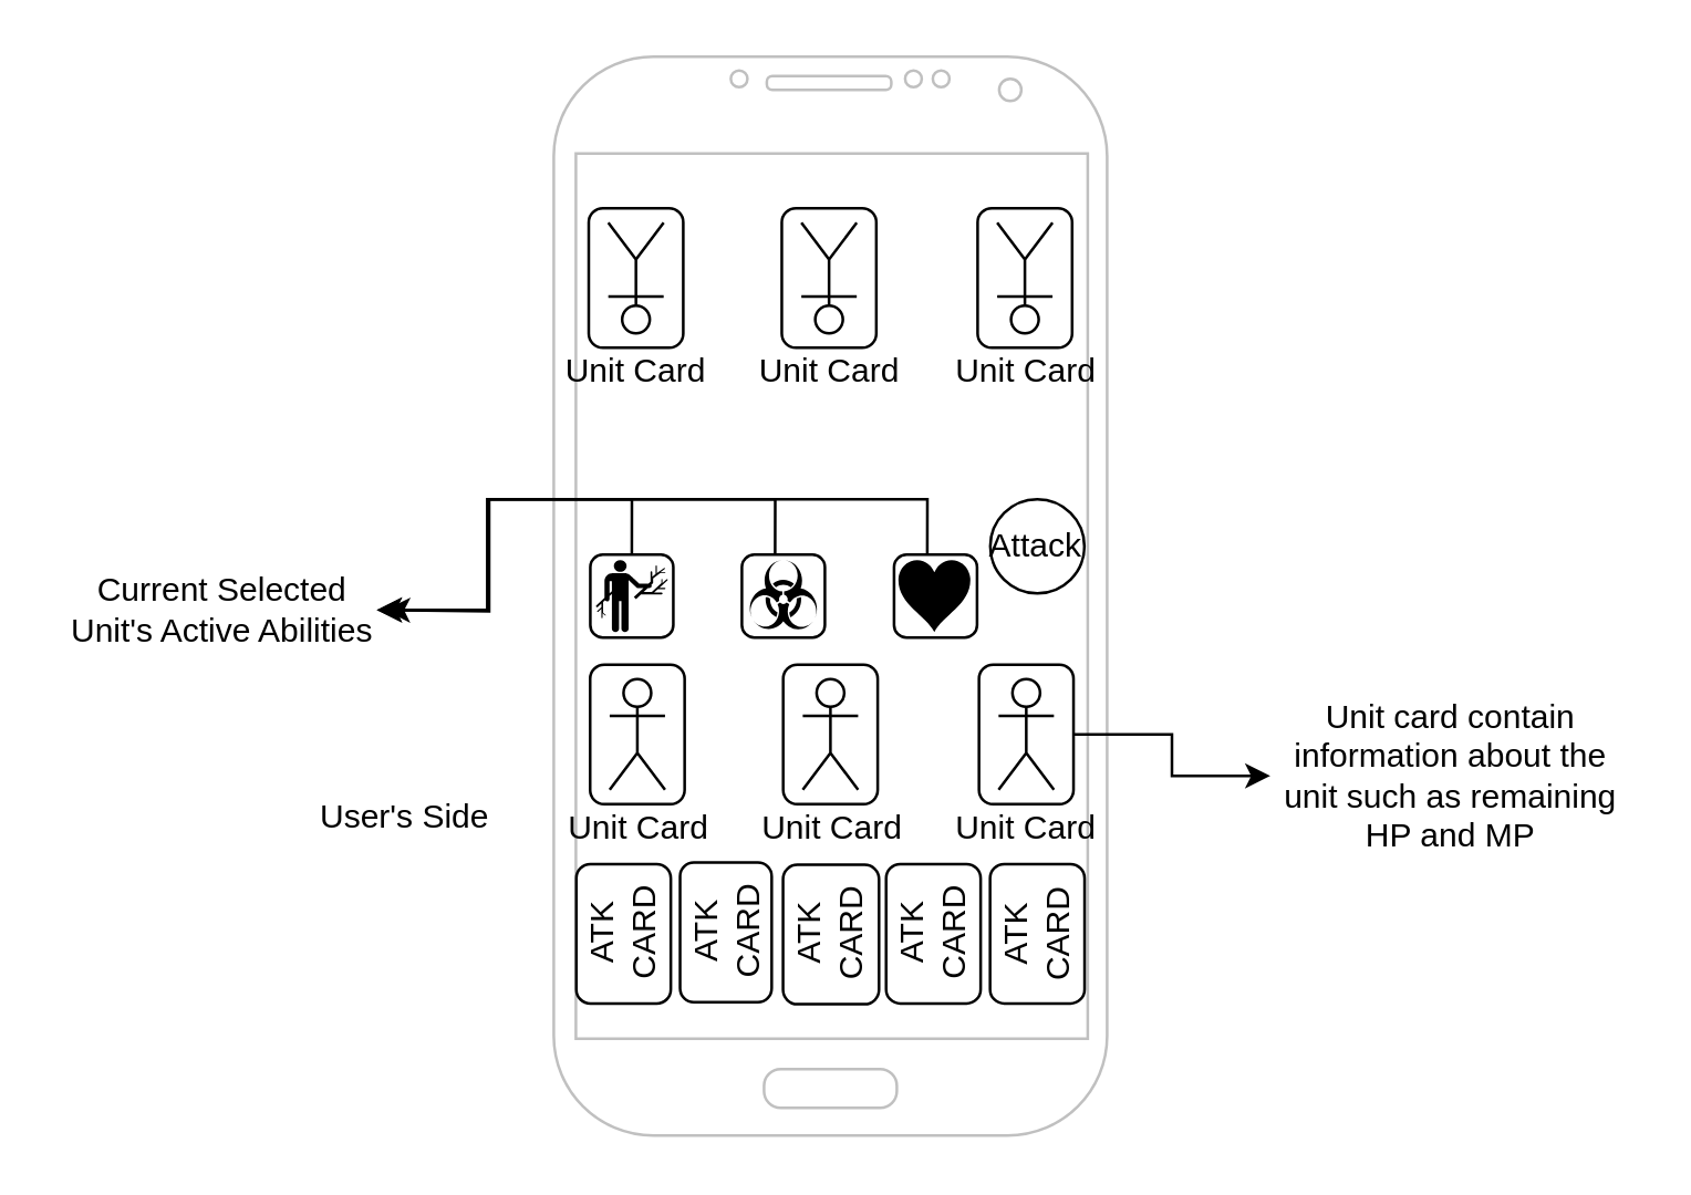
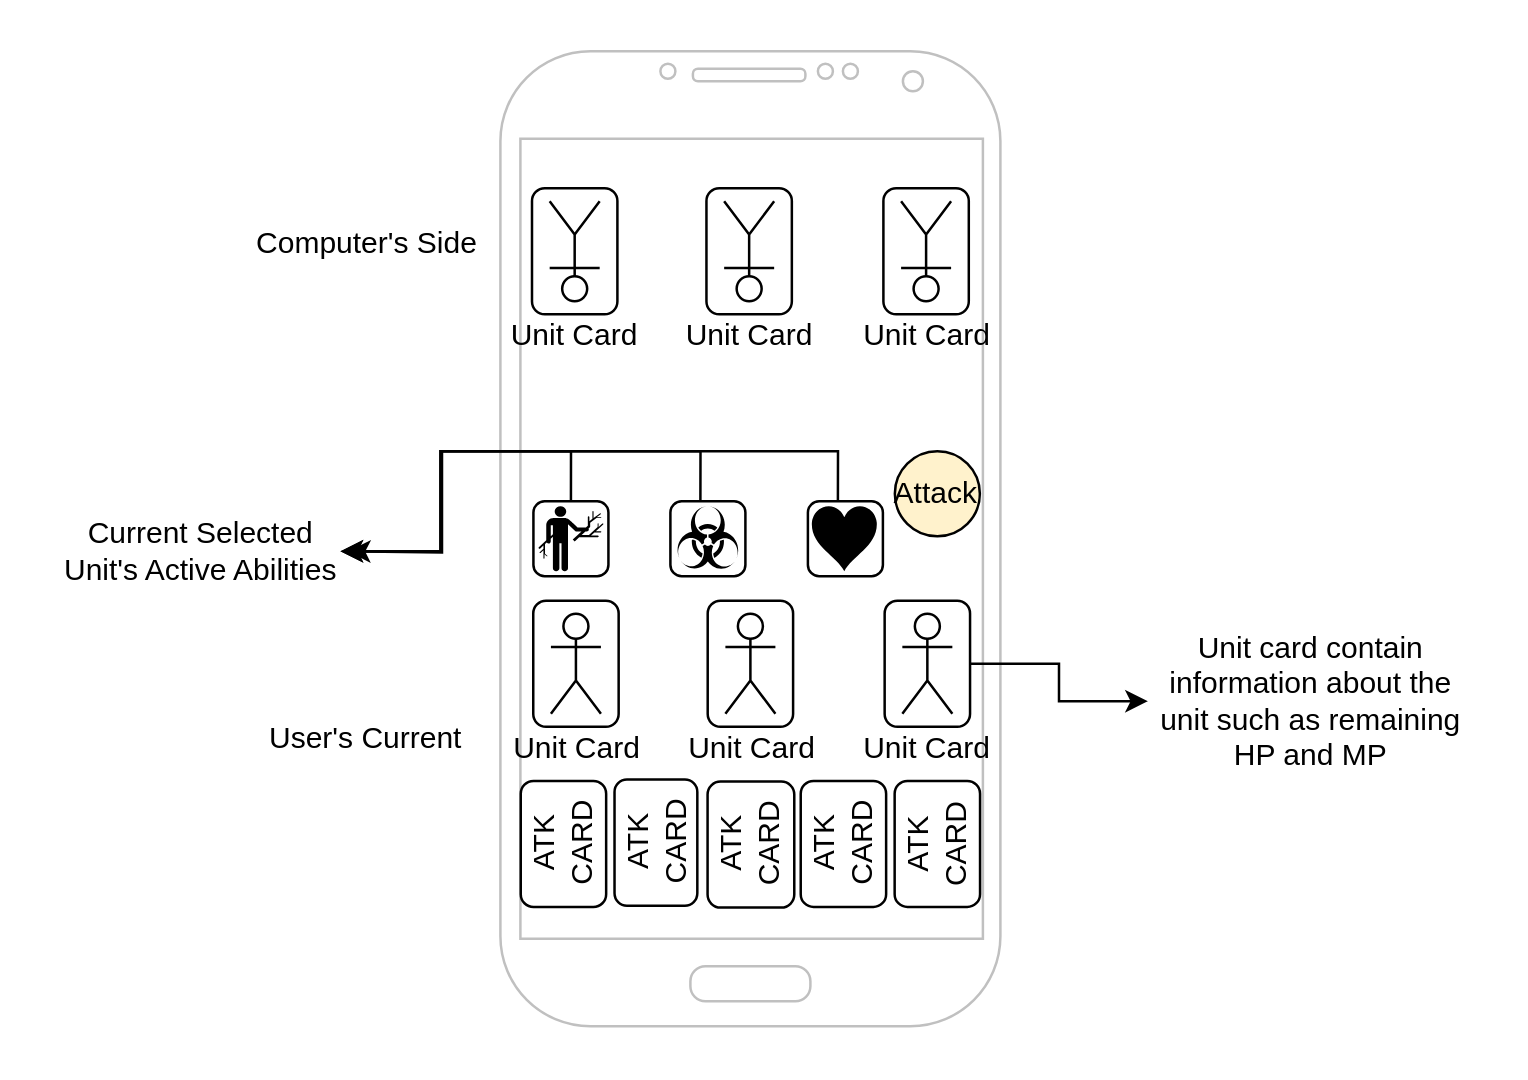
  <mxCell id="0" />
  <mxCell id="1" parent="0" />
  <mxCell id="2" value="" style="verticalLabelPosition=bottom;verticalAlign=top;html=1;shadow=0;dashed=0;strokeWidth=1;shape=mxgraph.android.phone2;strokeColor=#c0c0c0;" parent="1" vertex="1"><mxGeometry x="199.56" y="20" width="200" height="390" as="geometry" /></mxCell>
  <mxCell id="3" value="&lt;div&gt;ATK&lt;/div&gt;&lt;div&gt;CARD&lt;br&gt;&lt;/div&gt;" style="rounded=1;whiteSpace=wrap;html=1;rotation=-90;" parent="1" vertex="1"><mxGeometry x="274.56" y="320" width="50.43" height="34.68" as="geometry" /></mxCell>
  <mxCell id="4" value="ATK&lt;br&gt;CARD" style="rounded=1;whiteSpace=wrap;html=1;rotation=-90;" parent="1" vertex="1"><mxGeometry x="311.56" y="320" width="50.43" height="34.16" as="geometry" /></mxCell>
  <mxCell id="5" value="&lt;div&gt;ATK&lt;/div&gt;&lt;div&gt;CARD&lt;/div&gt;" style="rounded=1;whiteSpace=wrap;html=1;rotation=-90;" parent="1" vertex="1"><mxGeometry x="349.13" y="320" width="50.43" height="34.16" as="geometry" /></mxCell>
  <mxCell id="6" value="&lt;div&gt;ATK&lt;/div&gt;&lt;div&gt;CARD&lt;br&gt;&lt;/div&gt;" style="rounded=1;whiteSpace=wrap;html=1;rotation=-90;" parent="1" vertex="1"><mxGeometry x="199.56" y="320" width="50.43" height="34.16" as="geometry" /></mxCell>
  <mxCell id="7" value="&lt;div&gt;ATK&lt;/div&gt;&lt;div&gt;CARD&lt;br&gt;&lt;/div&gt;" style="rounded=1;whiteSpace=wrap;html=1;rotation=-90;" parent="1" vertex="1"><mxGeometry x="236.56" y="320" width="50.43" height="33.12" as="geometry" /></mxCell>
  <mxCell id="8" value="" style="rounded=1;whiteSpace=wrap;html=1;rotation=-90;" parent="1" vertex="1"><mxGeometry x="204.56" y="247.92" width="50.43" height="34.16" as="geometry" /></mxCell>
  <mxCell id="9" value="" style="rounded=1;whiteSpace=wrap;html=1;rotation=-90;" parent="1" vertex="1"><mxGeometry x="274.35" y="247.92" width="50.43" height="34.16" as="geometry" /></mxCell>
  <mxCell id="10" style="edgeStyle=orthogonalEdgeStyle;rounded=0;orthogonalLoop=1;jettySize=auto;html=1;exitX=0.5;exitY=1;exitDx=0;exitDy=0;entryX=0;entryY=0.5;entryDx=0;entryDy=0;" edge="1" parent="1" source="11" target="34"><mxGeometry relative="1" as="geometry" /></mxCell>
  <mxCell id="11" value="" style="rounded=1;whiteSpace=wrap;html=1;rotation=-90;" parent="1" vertex="1"><mxGeometry x="345.13" y="247.92" width="50.43" height="34.16" as="geometry" /></mxCell>
  <mxCell id="12" value="Unit Card" style="shape=umlActor;verticalLabelPosition=bottom;verticalAlign=top;html=1;outlineConnect=0;" parent="1" vertex="1"><mxGeometry x="289.56" y="245" width="20" height="40" as="geometry" /></mxCell>
  <mxCell id="13" value="Unit Card" style="shape=umlActor;verticalLabelPosition=bottom;verticalAlign=top;html=1;outlineConnect=0;" parent="1" vertex="1"><mxGeometry x="360.34" y="245" width="20" height="40" as="geometry" /></mxCell>
  <mxCell id="14" value="Unit Card" style="shape=umlActor;verticalLabelPosition=bottom;verticalAlign=top;html=1;outlineConnect=0;" parent="1" vertex="1"><mxGeometry x="219.77" y="245" width="20" height="40" as="geometry" /></mxCell>
- <mxCell id="15" value="Attack" style="ellipse;whiteSpace=wrap;html=1;aspect=fixed;" parent="1" vertex="1"><mxGeometry x="357.34" y="180" width="34" height="34" as="geometry" /></mxCell>
+ <mxCell id="15" value="Attack" style="ellipse;whiteSpace=wrap;html=1;aspect=fixed;fillColor=#fff2cc;" parent="1" vertex="1"><mxGeometry x="357.34" y="180" width="34" height="34" as="geometry" /></mxCell>
  <mxCell id="16" style="edgeStyle=orthogonalEdgeStyle;rounded=0;orthogonalLoop=1;jettySize=auto;html=1;exitX=0.5;exitY=0;exitDx=0;exitDy=0;entryX=1;entryY=0.5;entryDx=0;entryDy=0;" parent="1" source="17" edge="1"><mxGeometry relative="1" as="geometry"><mxPoint x="138.56" y="220" as="targetPoint" /></mxGeometry></mxCell>
  <mxCell id="17" value="" style="rounded=1;whiteSpace=wrap;html=1;" parent="1" vertex="1"><mxGeometry x="212.77" y="200" width="30" height="30" as="geometry" /></mxCell>
  <mxCell id="18" style="edgeStyle=orthogonalEdgeStyle;rounded=0;orthogonalLoop=1;jettySize=auto;html=1;exitX=0.5;exitY=0;exitDx=0;exitDy=0;entryX=1;entryY=0.5;entryDx=0;entryDy=0;" parent="1" edge="1"><mxGeometry relative="1" as="geometry"><mxPoint x="279.56" y="200" as="sourcePoint" /><mxPoint x="135.56" y="220" as="targetPoint" /><Array as="points"><mxPoint x="279.56" y="180" /><mxPoint x="175.56" y="180" /><mxPoint x="175.56" y="220" /></Array></mxGeometry></mxCell>
  <mxCell id="19" value="" style="rounded=1;whiteSpace=wrap;html=1;" parent="1" vertex="1"><mxGeometry x="267.56" y="200" width="30" height="30" as="geometry" /></mxCell>
  <mxCell id="20" style="edgeStyle=orthogonalEdgeStyle;rounded=0;orthogonalLoop=1;jettySize=auto;html=1;exitX=0.5;exitY=0;exitDx=0;exitDy=0;entryX=1;entryY=0.5;entryDx=0;entryDy=0;" parent="1" edge="1"><mxGeometry relative="1" as="geometry"><mxPoint x="334.56" y="200" as="sourcePoint" /><mxPoint x="135.56" y="220" as="targetPoint" /><Array as="points"><mxPoint x="334.56" y="180" /><mxPoint x="175.56" y="180" /><mxPoint x="175.56" y="220" /></Array></mxGeometry></mxCell>
  <mxCell id="21" value="" style="rounded=1;whiteSpace=wrap;html=1;" parent="1" vertex="1"><mxGeometry x="322.56" y="200" width="30" height="30" as="geometry" /></mxCell>
  <mxCell id="22" value="" style="shape=mxgraph.signs.healthcare.heart_2;html=1;pointerEvents=1;fillColor=#000000;strokeColor=none;verticalLabelPosition=bottom;verticalAlign=top;align=center;" parent="1" vertex="1"><mxGeometry x="324.13" y="202" width="26" height="26" as="geometry" /></mxCell>
  <mxCell id="23" value="" style="shape=mxgraph.signs.safety.biohazard;html=1;pointerEvents=1;fillColor=#000000;strokeColor=none;verticalLabelPosition=bottom;verticalAlign=top;align=center;" parent="1" vertex="1"><mxGeometry x="269.56" y="202" width="26" height="26" as="geometry" /></mxCell>
  <mxCell id="24" value="" style="shape=mxgraph.signs.sports.wood_gathering;html=1;pointerEvents=1;fillColor=#000000;strokeColor=none;verticalLabelPosition=bottom;verticalAlign=top;align=center;" parent="1" vertex="1"><mxGeometry x="214.77" y="202" width="26" height="26" as="geometry" /></mxCell>
+ <mxCell id="25" value="Computer's Side" style="text;html=1;strokeColor=none;fillColor=none;align=center;verticalAlign=middle;whiteSpace=wrap;rounded=0;" parent="1" vertex="1"><mxGeometry x="98.56" y="77.08" width="94.89" height="40" as="geometry" /></mxCell>
  <mxCell id="26" value="" style="rounded=1;whiteSpace=wrap;html=1;rotation=-90;" parent="1" vertex="1"><mxGeometry x="204.06" y="82.92" width="50.43" height="34.16" as="geometry" /></mxCell>
  <mxCell id="27" value="" style="rounded=1;whiteSpace=wrap;html=1;rotation=-90;" parent="1" vertex="1"><mxGeometry x="273.85" y="82.92" width="50.43" height="34.16" as="geometry" /></mxCell>
  <mxCell id="28" value="" style="rounded=1;whiteSpace=wrap;html=1;rotation=-90;" parent="1" vertex="1"><mxGeometry x="344.63" y="82.92" width="50.43" height="34.16" as="geometry" /></mxCell>
  <mxCell id="29" value="Unit Card" style="shape=umlActor;verticalLabelPosition=bottom;verticalAlign=top;html=1;outlineConnect=0;direction=west;" parent="1" vertex="1"><mxGeometry x="289.06" y="80" width="20" height="40" as="geometry" /></mxCell>
  <mxCell id="30" value="Unit Card" style="shape=umlActor;verticalLabelPosition=bottom;verticalAlign=top;html=1;outlineConnect=0;direction=west;" parent="1" vertex="1"><mxGeometry x="359.84" y="80" width="20" height="40" as="geometry" /></mxCell>
  <mxCell id="31" value="Unit Card" style="shape=umlActor;verticalLabelPosition=bottom;verticalAlign=top;html=1;outlineConnect=0;direction=west;" parent="1" vertex="1"><mxGeometry x="219.27" y="80" width="20" height="40" as="geometry" /></mxCell>
- <mxCell id="32" value="User's Side" style="text;html=1;strokeColor=none;fillColor=none;align=center;verticalAlign=middle;whiteSpace=wrap;rounded=0;" parent="1" vertex="1"><mxGeometry x="86" y="275" width="120" height="40" as="geometry" /></mxCell>
+ <mxCell id="32" value="User's Current" style="text;html=1;strokeColor=none;fillColor=none;align=center;verticalAlign=middle;whiteSpace=wrap;rounded=0;" parent="1" vertex="1"><mxGeometry x="86" y="275" width="120" height="40" as="geometry" /></mxCell>
  <mxCell id="33" value="&lt;div&gt;Current Selected&lt;/div&gt;&lt;div&gt;Unit's Active Abilities&lt;br&gt;&lt;/div&gt;" style="text;html=1;strokeColor=none;fillColor=none;align=center;verticalAlign=middle;whiteSpace=wrap;rounded=0;" parent="1" vertex="1"><mxGeometry x="20" y="200" width="120" height="40" as="geometry" /></mxCell>
  <mxCell id="34" value="Unit card contain information about the unit such as remaining HP and MP" style="text;html=1;strokeColor=none;fillColor=none;align=center;verticalAlign=middle;whiteSpace=wrap;rounded=0;" vertex="1" parent="1"><mxGeometry x="458.56" y="245" width="130" height="70" as="geometry" /></mxCell>
